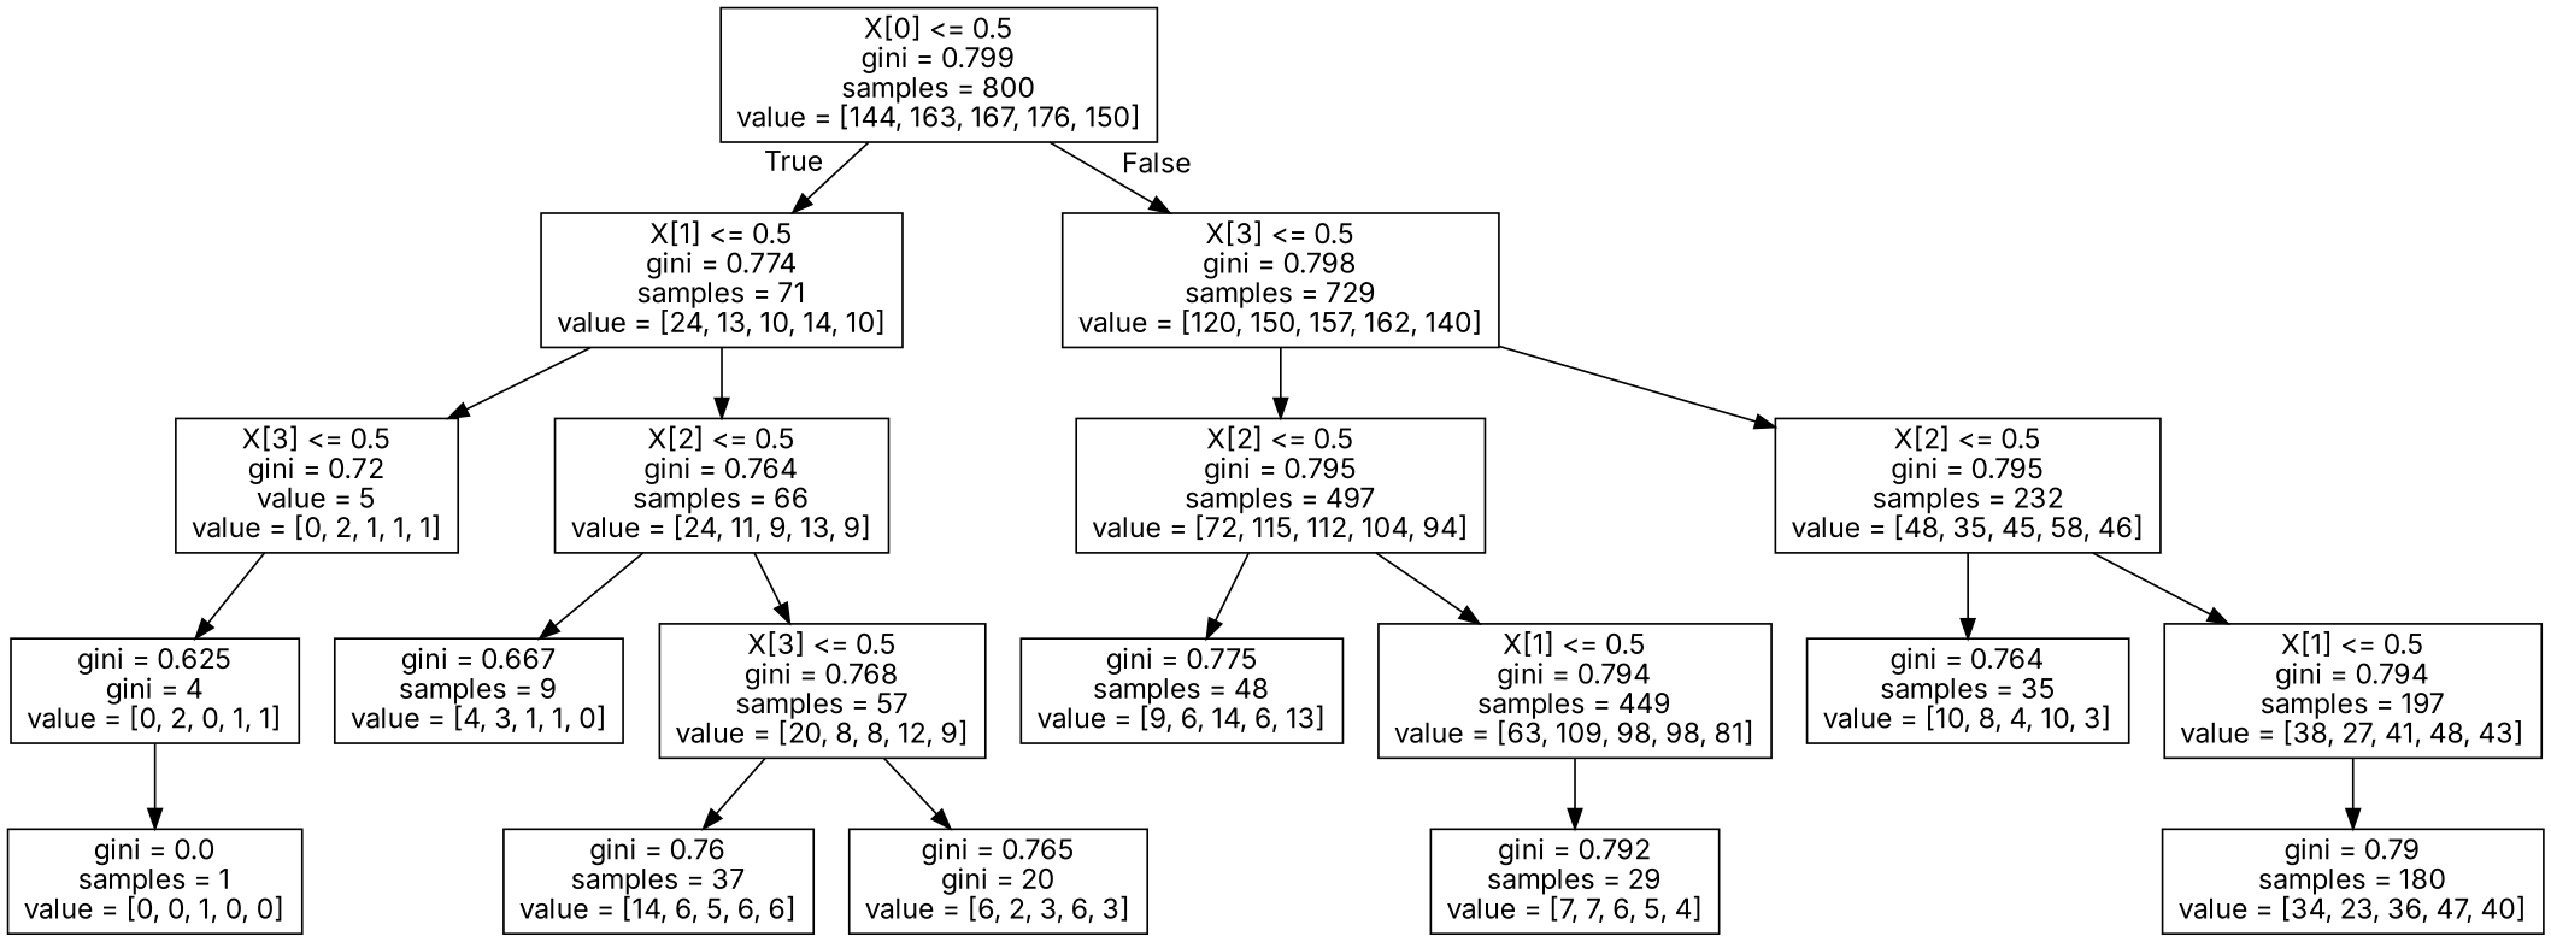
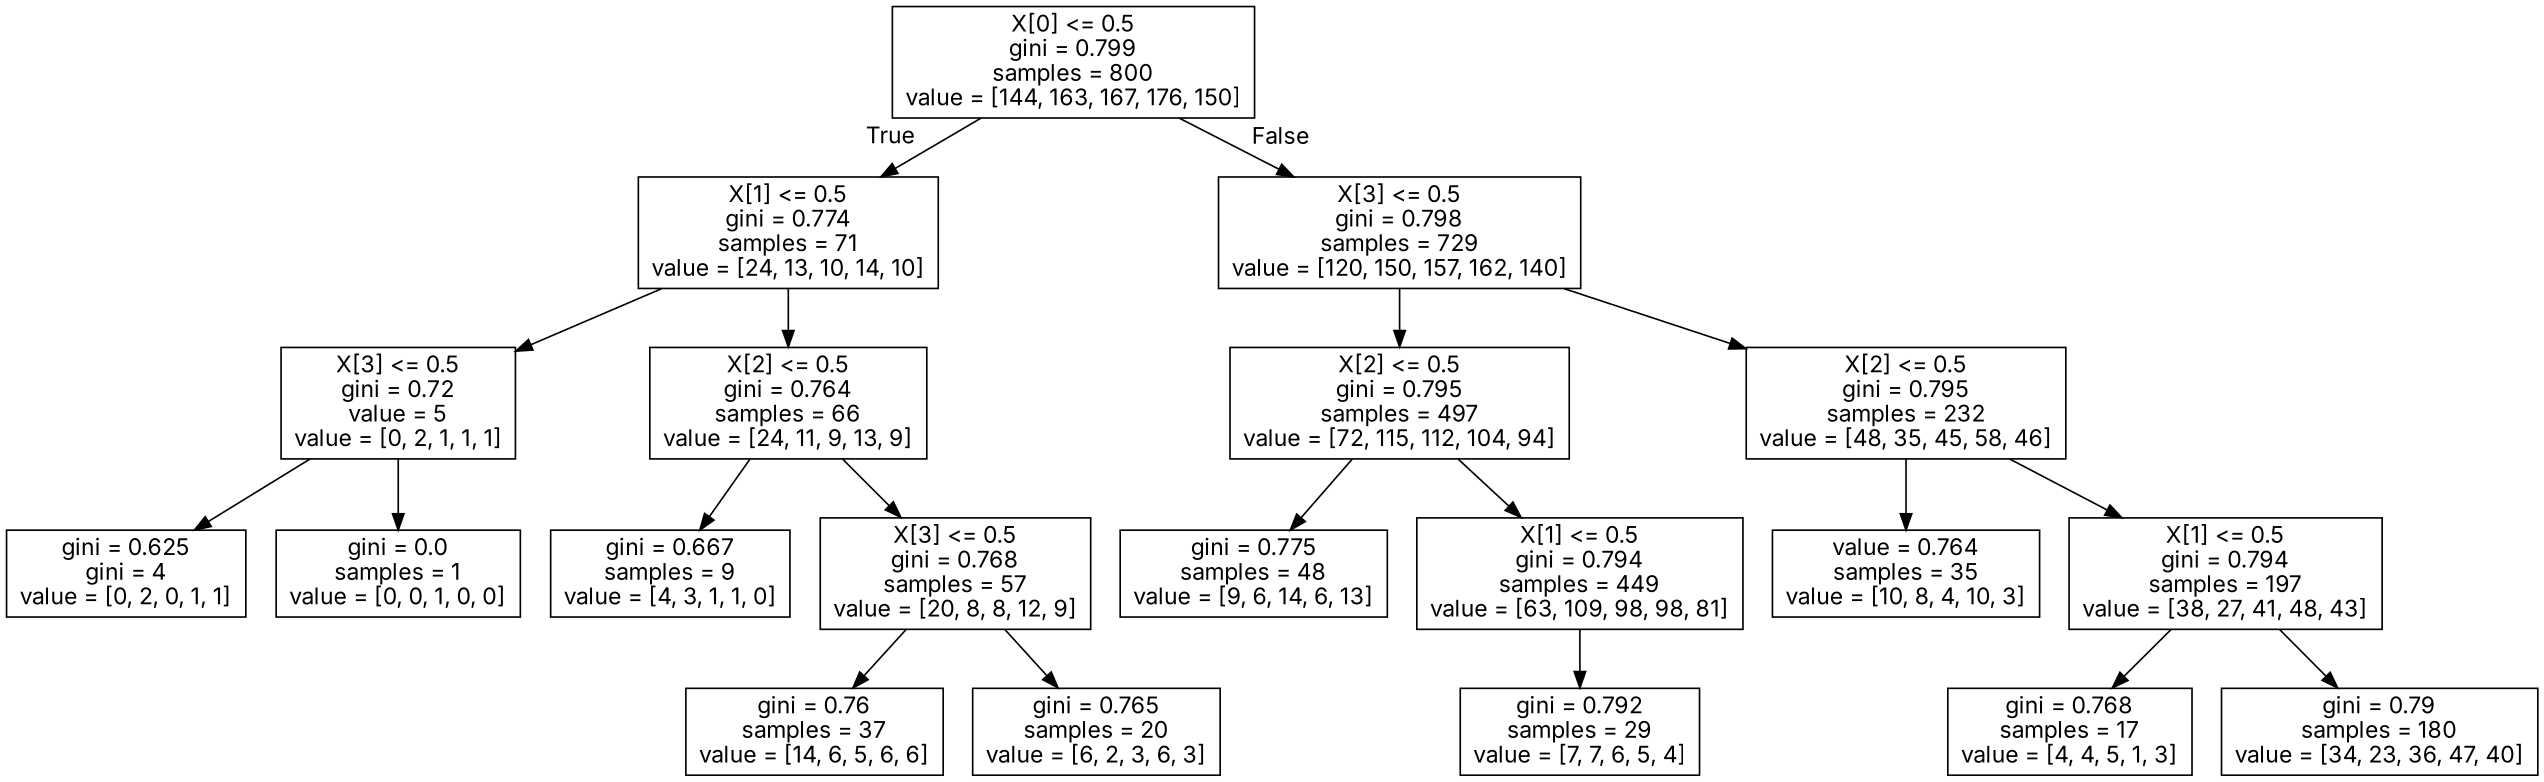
  digraph {
    fontname=Inter
    node [fontname=Inter shape=box]
    edge [fontname=Inter]
    n1 [label="X[0] <= 0.5\ngini = 0.799\nsamples = 800\nvalue = [144, 163, 167, 176, 150]"]
    n2 [label="X[1] <= 0.5\ngini = 0.774\nsamples = 71\nvalue = [24, 13, 10, 14, 10]"]
    n3 [label="X[3] <= 0.5\ngini = 0.798\nsamples = 729\nvalue = [120, 150, 157, 162, 140]"]
    n4 [label="X[3] <= 0.5\ngini = 0.72\nvalue = 5\nvalue = [0, 2, 1, 1, 1]"]
    n5 [label="X[2] <= 0.5\ngini = 0.764\nsamples = 66\nvalue = [24, 11, 9, 13, 9]"]
    n6 [label="X[2] <= 0.5\ngini = 0.795\nsamples = 497\nvalue = [72, 115, 112, 104, 94]"]
    n7 [label="X[2] <= 0.5\ngini = 0.795\nsamples = 232\nvalue = [48, 35, 45, 58, 46]"]
    n8 [label="gini = 0.625\ngini = 4\nvalue = [0, 2, 0, 1, 1]"]
    n9 [label="gini = 0.0\nsamples = 1\nvalue = [0, 0, 1, 0, 0]"]
    n10 [label="gini = 0.667\nsamples = 9\nvalue = [4, 3, 1, 1, 0]"]
    n11 [label="X[3] <= 0.5\ngini = 0.768\nsamples = 57\nvalue = [20, 8, 8, 12, 9]"]
    n12 [label="gini = 0.76\nsamples = 37\nvalue = [14, 6, 5, 6, 6]"]
-   n13 [label="gini = 0.765\ngini = 20\nvalue = [6, 2, 3, 6, 3]"]
+   n13 [label="gini = 0.765\nsamples = 20\nvalue = [6, 2, 3, 6, 3]"]
    n14 [label="gini = 0.775\nsamples = 48\nvalue = [9, 6, 14, 6, 13]"]
    n15 [label="X[1] <= 0.5\ngini = 0.794\nsamples = 449\nvalue = [63, 109, 98, 98, 81]"]
-   n16 [label="gini = 0.764\nsamples = 35\nvalue = [10, 8, 4, 10, 3]"]
+   n16 [label="value = 0.764\nsamples = 35\nvalue = [10, 8, 4, 10, 3]"]
    n17 [label="X[1] <= 0.5\ngini = 0.794\nsamples = 197\nvalue = [38, 27, 41, 48, 43]"]
    n18 [label="gini = 0.792\nsamples = 29\nvalue = [7, 7, 6, 5, 4]"]
+   n19 [label="gini = 0.768\nsamples = 17\nvalue = [4, 4, 5, 1, 3]"]
    n20 [label="gini = 0.79\nsamples = 180\nvalue = [34, 23, 36, 47, 40]"]
    n1 -> n2 [headlabel=True labelangle=45 labeldistance=2.5]
    n1 -> n3 [headlabel=False labelangle=-45 labeldistance=2.5]
    n2 -> n4
    n2 -> n5
    n3 -> n6
    n3 -> n7
    n4 -> n8
-   n8 -> n9
+   n4 -> n9
    n5 -> n10
    n5 -> n11
    n6 -> n14
    n6 -> n15
    n7 -> n16
    n7 -> n17
    n11 -> n12
    n11 -> n13
    n15 -> n18
+   n17 -> n19
    n17 -> n20
  }
